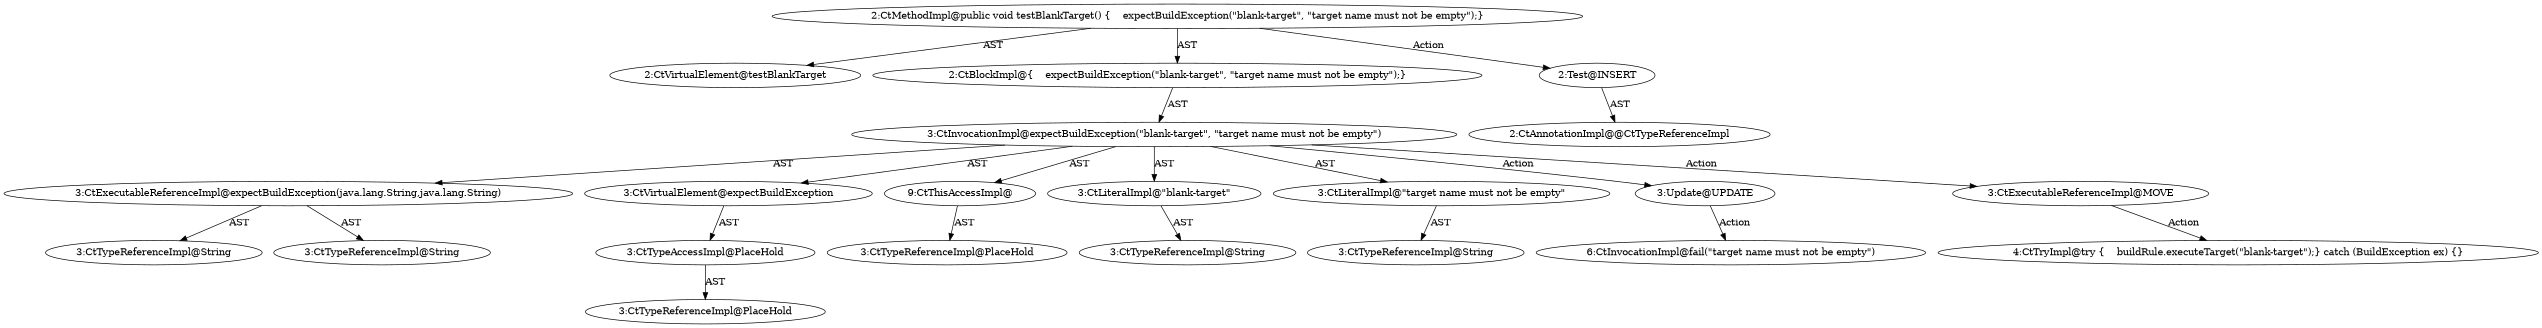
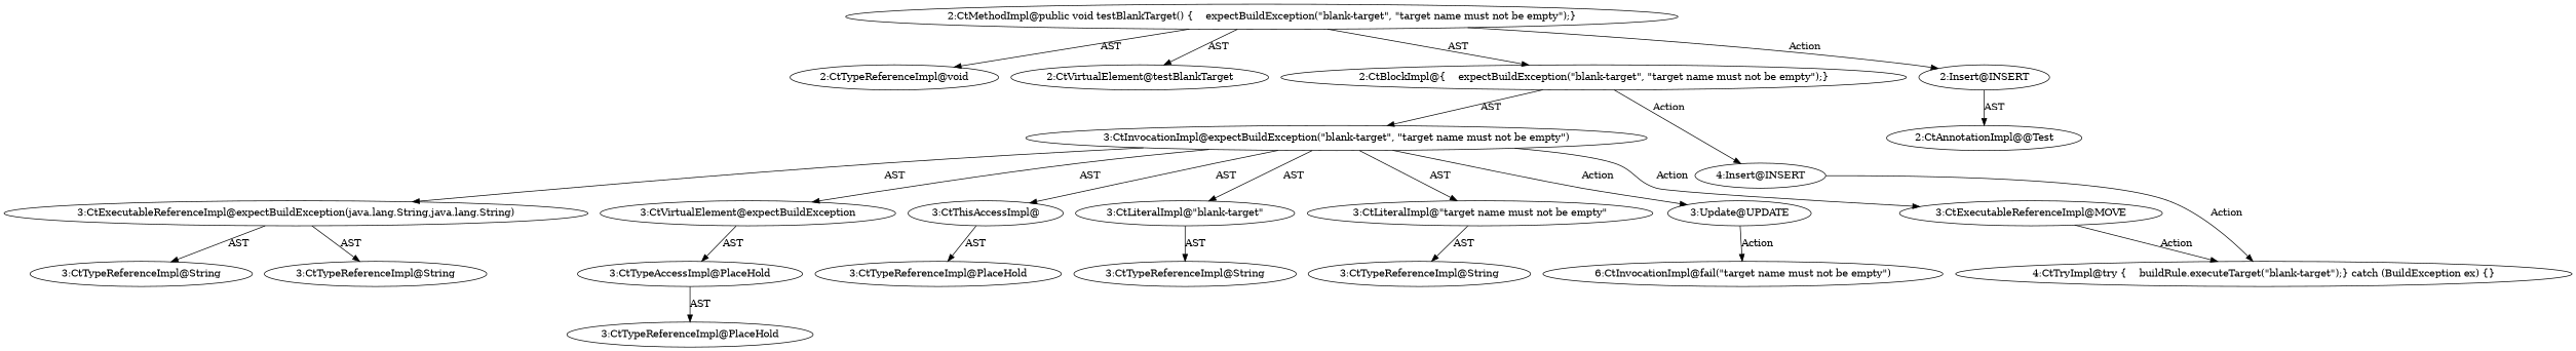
  digraph {
    node [shape=ellipse]
+   n1 [label="2:CtTypeReferenceImpl@void"]
    n2 [label="2:CtVirtualElement@testBlankTarget"]
    n3 [label="3:CtExecutableReferenceImpl@expectBuildException(java.lang.String,java.lang.String)"]
    n4 [label="3:CtTypeReferenceImpl@String"]
    n5 [label="3:CtTypeReferenceImpl@String"]
    n6 [label="3:CtVirtualElement@expectBuildException"]
    n7 [label="3:CtTypeAccessImpl@PlaceHold"]
    n8 [label="3:CtTypeReferenceImpl@PlaceHold"]
-   n9 [label="9:CtThisAccessImpl@"]
+   n9 [label="3:CtThisAccessImpl@"]
    n10 [label="3:CtTypeReferenceImpl@PlaceHold"]
    n11 [label="3:CtLiteralImpl@\"blank-target\""]
    n12 [label="3:CtTypeReferenceImpl@String"]
    n13 [label="3:CtLiteralImpl@\"target name must not be empty\""]
    n14 [label="3:CtTypeReferenceImpl@String"]
    n15 [label="3:CtInvocationImpl@expectBuildException(\"blank-target\", \"target name must not be empty\")"]
    n16 [label="3:Update@UPDATE"]
    n17 [label="3:CtExecutableReferenceImpl@MOVE"]
    n18 [label="6:CtInvocationImpl@fail(\"target name must not be empty\")"]
    n19 [label="4:CtTryImpl@try \{    buildRule.executeTarget(\"blank-target\");\} catch (BuildException ex) \{\}"]
    n20 [label="2:CtBlockImpl@\{    expectBuildException(\"blank-target\", \"target name must not be empty\");\}"]
+   n21 [label="4:Insert@INSERT"]
    n22 [label="2:CtMethodImpl@public void testBlankTarget() \{    expectBuildException(\"blank-target\", \"target name must not be empty\");\}"]
-   n23 [label="2:Test@INSERT"]
-   n24 [label="2:CtAnnotationImpl@@CtTypeReferenceImpl"]
+   n23 [label="2:Insert@INSERT"]
+   n24 [label="2:CtAnnotationImpl@@Test"]
    n3 -> n4 [label=AST]
    n3 -> n5 [label=AST]
    n6 -> n7 [label=AST]
    n7 -> n8 [label=AST]
    n9 -> n10 [label=AST]
    n11 -> n12 [label=AST]
    n13 -> n14 [label=AST]
    n15 -> n3 [label=AST]
    n15 -> n6 [label=AST]
    n15 -> n9 [label=AST]
    n15 -> n11 [label=AST]
    n15 -> n13 [label=AST]
    n15 -> n16 [label=Action]
    n15 -> n17 [label=Action]
    n16 -> n18 [label=Action]
    n17 -> n19 [label=Action]
    n20 -> n15 [label=AST]
+   n20 -> n21 [label=Action]
+   n21 -> n19 [label=Action]
+   n22 -> n1 [label=AST]
    n22 -> n2 [label=AST]
    n22 -> n20 [label=AST]
    n22 -> n23 [label=Action]
    n23 -> n24 [label=AST]
  }
